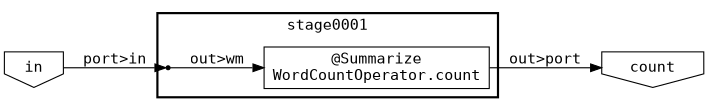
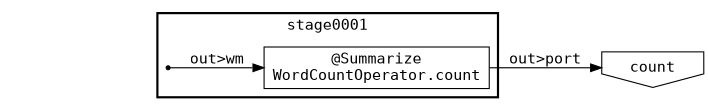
  digraph {
    fontname="DejaVu Sans Mono"
    rankdir=LR
    node [fontname="DejaVu Sans Mono" shape=invhouse]
    edge [fontname="DejaVu Sans Mono"]
    "b1e2e85a-94d3-4830-a349-3f7a7915eb23" [shape=point]
    n2 [label="@Summarize\nWordCountOperator.count" shape=box]
    n3 [label=count]
-   n4 [label=in]
    subgraph cluster_1 {
      label=stage0001
      style=bold
      "b1e2e85a-94d3-4830-a349-3f7a7915eb23"
      n2
    }
    "b1e2e85a-94d3-4830-a349-3f7a7915eb23" -> n2 [label="out>wm"]
    n2 -> n3 [label="out>port"]
-   n4 -> "b1e2e85a-94d3-4830-a349-3f7a7915eb23" [label="port>in"]
  }
